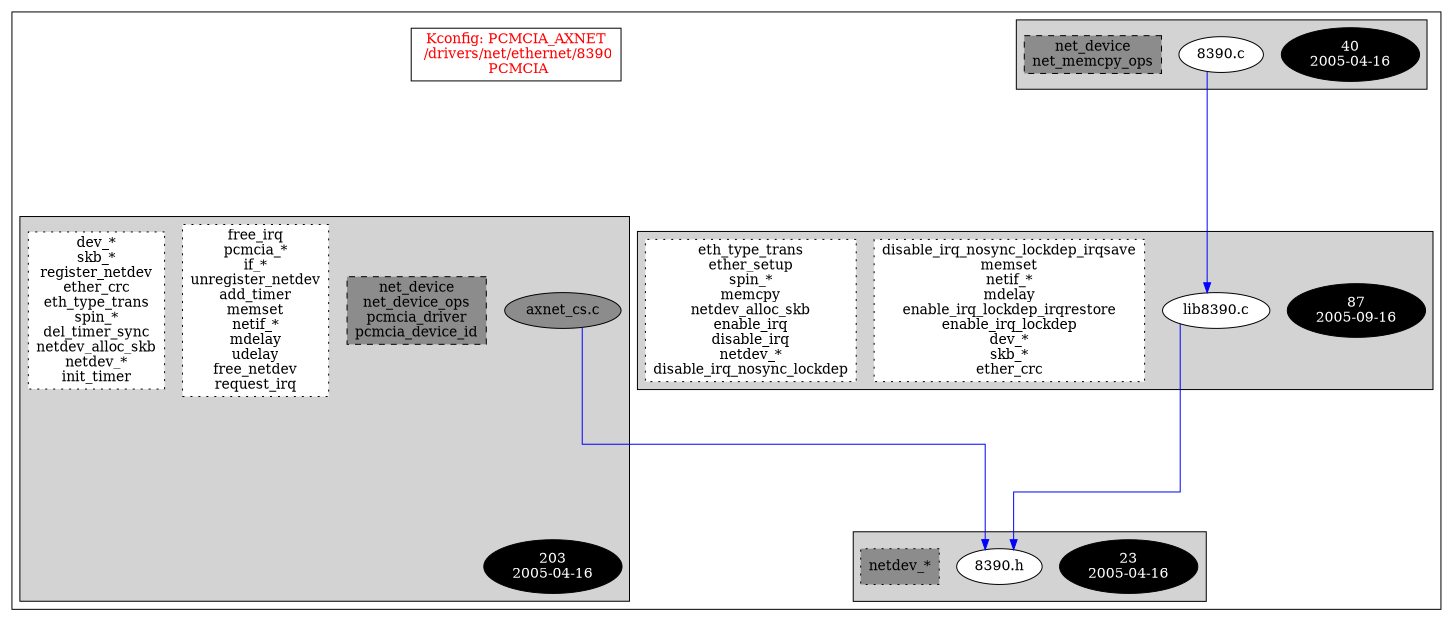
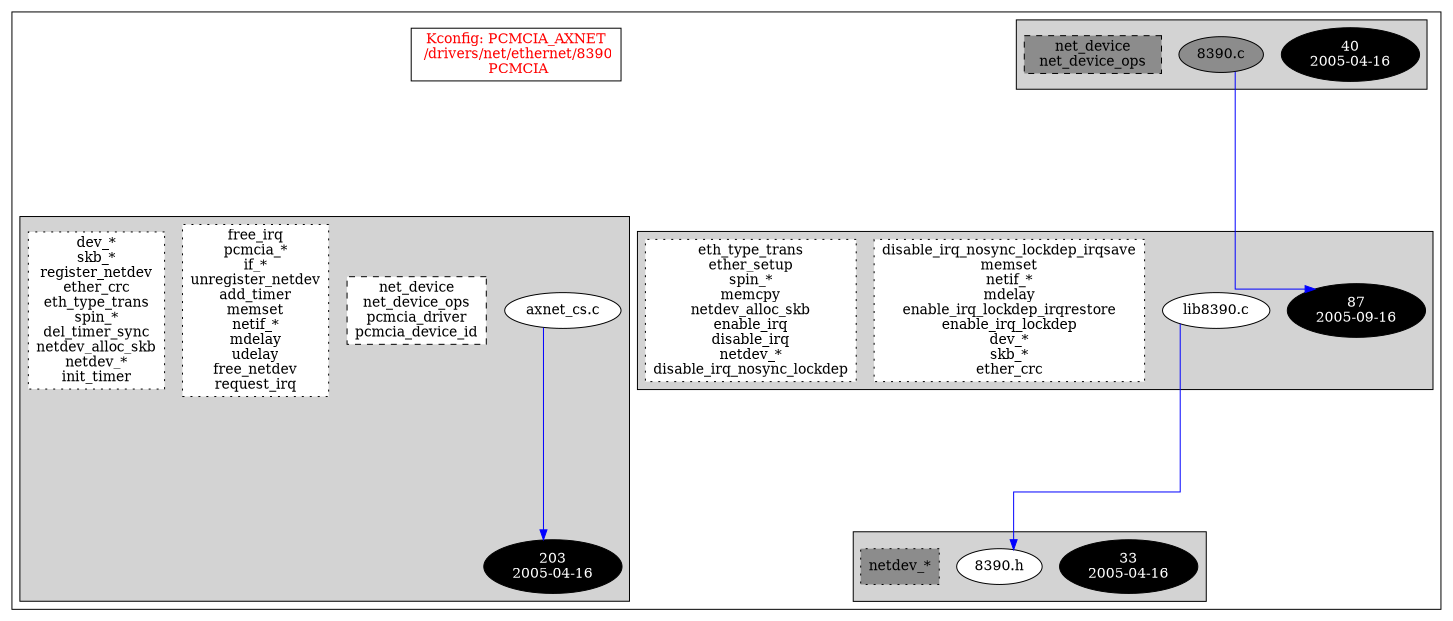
  digraph {
    ranksep=2
    splines=ortho
    node [fillcolor=white fontcolor=black style=filled]
    edge [color=blue]
    n1 [fillcolor=black fontcolor=white label="40\n2005-04-16"]
-   n2 [label="8390.c\n"]
-   n3 [fillcolor=grey55 label="net_device\nnet_memcpy_ops\n" shape=box style="filled,dashed"]
-   n4 [fillcolor=black fontcolor=white label="23\n2005-04-16"]
+   n2 [fillcolor=grey55 label="8390.c\n"]
+   n3 [fillcolor=grey55 label="net_device\nnet_device_ops\n" shape=box style="filled,dashed"]
+   n4 [fillcolor=black fontcolor=white label="33\n2005-04-16"]
    n5 [label="8390.h\n"]
    n6 [fillcolor=grey55 label="netdev_*\n" shape=box style="filled,dotted"]
    n7 [fillcolor=black fontcolor=white label="87\n2005-09-16"]
    n8 [label="lib8390.c\n"]
    n9 [label="disable_irq_nosync_lockdep_irqsave\nmemset\nnetif_*\nmdelay\nenable_irq_lockdep_irqrestore\nenable_irq_lockdep\ndev_*\nskb_*\nether_crc\n" shape=box style="filled,dotted"]
    n10 [label="eth_type_trans\nether_setup\nspin_*\nmemcpy\nnetdev_alloc_skb\nenable_irq\ndisable_irq\nnetdev_*\ndisable_irq_nosync_lockdep\n" shape=box style="filled,dotted"]
    n11 [fillcolor=black fontcolor=white label="203\n2005-04-16"]
-   n12 [fillcolor=grey55 label="axnet_cs.c\n"]
-   n13 [fillcolor=grey55 label="net_device\nnet_device_ops\npcmcia_driver\npcmcia_device_id\n" shape=box style="filled,dashed"]
+   n12 [label="axnet_cs.c\n"]
+   n13 [label="net_device\nnet_device_ops\npcmcia_driver\npcmcia_device_id\n" shape=box style="filled,dashed"]
    n14 [label="free_irq\npcmcia_*\nif_*\nunregister_netdev\nadd_timer\nmemset\nnetif_*\nmdelay\nudelay\nfree_netdev\nrequest_irq\n" shape=box style="filled,dotted"]
    n15 [label="dev_*\nskb_*\nregister_netdev\nether_crc\neth_type_trans\nspin_*\ndel_timer_sync\nnetdev_alloc_skb\nnetdev_*\ninit_timer\n" shape=box style="filled,dotted"]
    n16 [fontcolor=red label="Kconfig: PCMCIA_AXNET\n /drivers/net/ethernet/8390\n  PCMCIA " shape=box fillcolor="" style=""]
    subgraph cluster_1 {
      n16
      subgraph cluster_2 {
        style=filled
        n1
        n2
        n3
      }
      subgraph cluster_3 {
        style=filled
        n4
        n5
        n6
      }
      subgraph cluster_4 {
        style=filled
        n7
        n8
        n9
        n10
      }
      subgraph cluster_5 {
        style=filled
        n11
        n12
        n13
        n14
        n15
      }
    }
-   n2 -> n8
+   n2 -> n7
    n8 -> n5
-   n12 -> n5
+   n12 -> n11
  }
